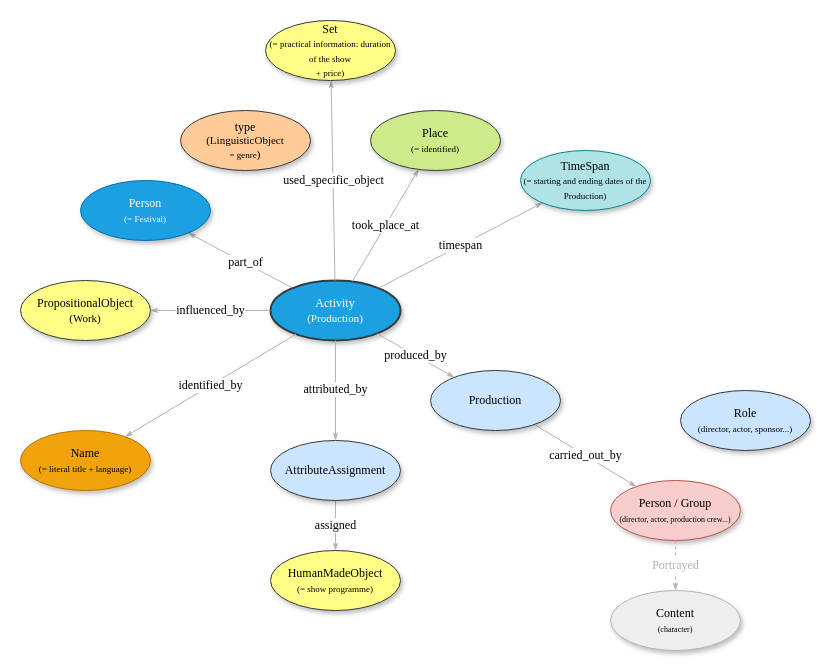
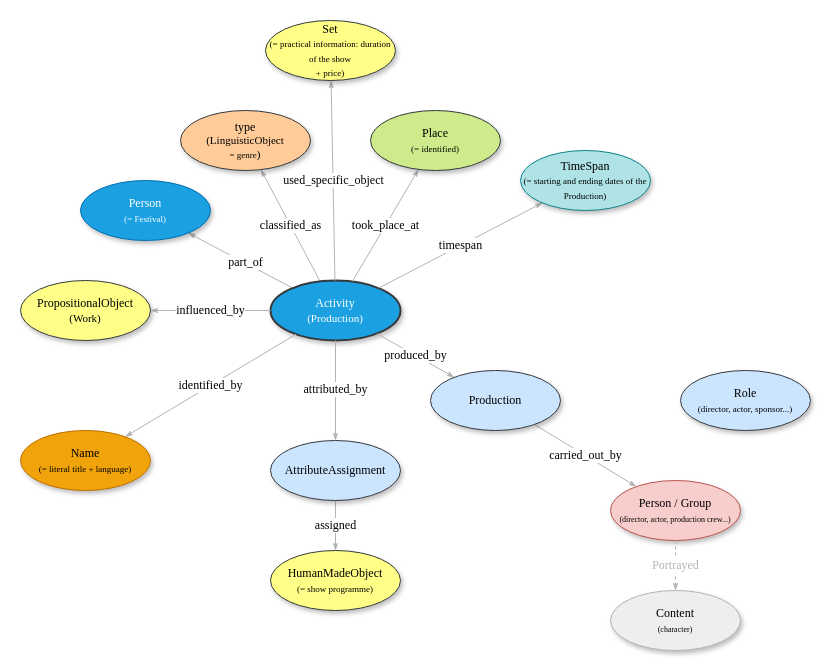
  <mxCell id="0" />
  <mxCell id="1" parent="0" />
  <mxCell id="2" style="edgeStyle=none;rounded=1;html=1;labelBackgroundColor=#FFFFFF;startArrow=none;startFill=0;startSize=5;endArrow=classicThin;endFill=1;endSize=5;jettySize=auto;orthogonalLoop=1;strokeColor=#B3B3B3;strokeWidth=1;fontFamily=Verdana;fontSize=12" parent="1" source="6" target="9" edge="1"><mxGeometry relative="1" as="geometry" /></mxCell>
  <mxCell id="3" value="&lt;font style=&quot;font-size: 12px;&quot; face=&quot;Verdana&quot;&gt;part_of&lt;/font&gt;" style="edgeLabel;html=1;align=center;verticalAlign=middle;resizable=0;points=[];labelBackgroundColor=#FFFFFF;" parent="2" vertex="1" connectable="0"><mxGeometry x="-0.08" y="-1" relative="1" as="geometry"><mxPoint as="offset" /></mxGeometry></mxCell>
+ <mxCell id="4" value="&lt;span style=&quot;background-color: rgb(255, 255, 255);&quot;&gt;classified_as&lt;/span&gt;" style="edgeStyle=none;rounded=1;html=1;labelBackgroundColor=#FFFFFF;startArrow=none;startFill=0;startSize=5;endArrow=classicThin;endFill=1;endSize=5;jettySize=auto;orthogonalLoop=1;strokeColor=#B3B3B3;strokeWidth=1;fontFamily=Verdana;fontSize=12" parent="1" source="6" target="18" edge="1"><mxGeometry relative="1" as="geometry" /></mxCell>
  <mxCell id="5" value="assigned" style="edgeStyle=none;rounded=1;html=1;labelBackgroundColor=#FFFFFF;startArrow=none;startFill=0;startSize=5;endArrow=classicThin;endFill=1;endSize=5;jettySize=auto;orthogonalLoop=1;strokeColor=#B3B3B3;strokeWidth=1;fontFamily=Verdana;fontSize=12" parent="1" source="27" target="11" edge="1"><mxGeometry relative="1" as="geometry"><mxPoint x="210" y="520" as="sourcePoint" /></mxGeometry></mxCell>
  <mxCell id="6" value="&lt;div&gt;Activity&lt;/div&gt;&lt;div&gt;&lt;font style=&quot;font-size: 11px;&quot;&gt;(Production)&lt;/font&gt;&lt;/div&gt;" style="ellipse;whiteSpace=wrap;html=1;rounded=0;shadow=1;comic=0;labelBackgroundColor=none;strokeWidth=2;fontFamily=Verdana;fontSize=12;align=center;fillColor=#1ba1e2;strokeColor=#36393D;fontColor=#ffffff;" parent="1" vertex="1"><mxGeometry x="270" y="280" width="130" height="60" as="geometry" /></mxCell>
  <mxCell id="7" value="took_place_at" style="edgeStyle=none;rounded=1;html=1;labelBackgroundColor=#FFFFFF;startArrow=none;startFill=0;startSize=5;endArrow=classicThin;endFill=1;endSize=5;jettySize=auto;orthogonalLoop=1;strokeColor=#B3B3B3;strokeWidth=1;fontFamily=Verdana;fontSize=12" parent="1" source="6" target="15" edge="1"><mxGeometry relative="1" as="geometry" /></mxCell>
  <mxCell id="8" value="timespan" style="edgeStyle=none;rounded=1;html=1;labelBackgroundColor=#FFFFFF;startArrow=none;startFill=0;startSize=5;endArrow=classicThin;endFill=1;endSize=5;jettySize=auto;orthogonalLoop=1;strokeColor=#B3B3B3;strokeWidth=1;fontFamily=Verdana;fontSize=12" parent="1" source="6" target="14" edge="1"><mxGeometry relative="1" as="geometry" /></mxCell>
  <mxCell id="9" value="&lt;span&gt;Person&lt;/span&gt;&lt;div&gt;&lt;span&gt;&lt;font style=&quot;font-size: 9px;&quot;&gt;(= Festival)&lt;/font&gt;&lt;/span&gt;&lt;/div&gt;" style="ellipse;whiteSpace=wrap;html=1;rounded=0;shadow=1;comic=0;labelBackgroundColor=none;strokeWidth=1;fontFamily=Verdana;fontSize=12;align=center;fillColor=#1ba1e2;strokeColor=#006EAF;fontColor=#ffffff;" parent="1" vertex="1"><mxGeometry x="80" y="180" width="130" height="60" as="geometry" /></mxCell>
  <mxCell id="10" value="carried_out_by" style="edgeStyle=none;rounded=1;html=1;labelBackgroundColor=#FFFFFF;startArrow=none;startFill=0;startSize=5;endArrow=classicThin;endFill=1;endSize=5;jettySize=auto;orthogonalLoop=1;strokeColor=#B3B3B3;strokeWidth=1;fontFamily=Verdana;fontSize=12" parent="1" source="23" target="12" edge="1"><mxGeometry relative="1" as="geometry"><mxPoint x="710" y="390" as="sourcePoint" /></mxGeometry></mxCell>
  <mxCell id="11" value="&lt;span&gt;HumanMadeObject&lt;/span&gt;&lt;div&gt;&lt;span&gt;&lt;font style=&quot;font-size: 9px;&quot;&gt;(= show programme)&lt;/font&gt;&lt;/span&gt;&lt;/div&gt;" style="ellipse;whiteSpace=wrap;html=1;rounded=0;shadow=1;comic=0;labelBackgroundColor=none;strokeWidth=1;fontFamily=Verdana;fontSize=12;align=center;fillColor=#ffff88;strokeColor=#36393d;" parent="1" vertex="1"><mxGeometry x="270" y="550" width="130" height="60" as="geometry" /></mxCell>
  <mxCell id="12" value="&lt;span&gt;Person / Group&lt;/span&gt;&lt;div&gt;&lt;span&gt;&lt;font style=&quot;font-size: 8px;&quot;&gt;(director, actor, production crew...)&lt;/font&gt;&lt;/span&gt;&lt;/div&gt;" style="ellipse;whiteSpace=wrap;html=1;rounded=0;shadow=1;comic=0;labelBackgroundColor=none;strokeWidth=1;fontFamily=Verdana;fontSize=12;align=center;fillColor=#f8cecc;strokeColor=#b85450;" parent="1" vertex="1"><mxGeometry x="610" y="480" width="130" height="60" as="geometry" /></mxCell>
  <mxCell id="13" value="used_specific_object" style="edgeStyle=none;rounded=1;html=1;labelBackgroundColor=#FFFFFF;startArrow=none;startFill=0;startSize=5;endArrow=classicThin;endFill=1;endSize=5;jettySize=auto;orthogonalLoop=1;strokeColor=#B3B3B3;strokeWidth=1;fontFamily=Verdana;fontSize=12" parent="1" source="6" target="16" edge="1"><mxGeometry relative="1" as="geometry" /></mxCell>
  <mxCell id="14" value="&lt;span&gt;TimeSpan&lt;/span&gt;&lt;div&gt;&lt;span&gt;&lt;font style=&quot;font-size: 9px;&quot;&gt;(= starting and ending dates of the Production)&lt;/font&gt;&lt;/span&gt;&lt;/div&gt;" style="ellipse;whiteSpace=wrap;html=1;rounded=0;shadow=1;comic=0;labelBackgroundColor=none;strokeWidth=1;fontFamily=Verdana;fontSize=12;align=center;fillColor=#b0e3e6;strokeColor=#0e8088;" parent="1" vertex="1"><mxGeometry x="520" y="150" width="130" height="60" as="geometry" /></mxCell>
  <mxCell id="15" value="&lt;span&gt;Place&lt;/span&gt;&lt;div&gt;&lt;span&gt;&lt;font style=&quot;font-size: 9px;&quot;&gt;(= identified)&lt;/font&gt;&lt;/span&gt;&lt;/div&gt;" style="ellipse;whiteSpace=wrap;html=1;rounded=0;shadow=1;comic=0;labelBackgroundColor=none;strokeWidth=1;fontFamily=Verdana;fontSize=12;align=center;fillColor=#cdeb8b;strokeColor=#36393d;" parent="1" vertex="1"><mxGeometry x="370" y="110" width="130" height="60" as="geometry" /></mxCell>
  <mxCell id="16" value="Set&lt;div&gt;&lt;font style=&quot;font-size: 9px;&quot;&gt;(= practical information: duration of the show&lt;/font&gt;&lt;/div&gt;&lt;div&gt;&lt;font style=&quot;font-size: 9px;&quot;&gt;+ price)&lt;/font&gt;&lt;/div&gt;" style="ellipse;whiteSpace=wrap;html=1;rounded=0;shadow=1;comic=0;labelBackgroundColor=none;strokeWidth=1;fontFamily=Verdana;fontSize=12;align=center;fillColor=#ffff88;strokeColor=#36393d;" parent="1" vertex="1"><mxGeometry x="265" y="20" width="130" height="60" as="geometry" /></mxCell>
  <mxCell id="17" value="influenced_by" style="edgeStyle=none;rounded=1;html=1;labelBackgroundColor=#FFFFFF;startArrow=none;startFill=0;startSize=5;endArrow=classicThin;endFill=1;endSize=5;jettySize=auto;orthogonalLoop=1;strokeColor=#B3B3B3;strokeWidth=1;fontFamily=Verdana;fontSize=12" parent="1" source="6" target="20" edge="1"><mxGeometry relative="1" as="geometry" /></mxCell>
  <mxCell id="18" value="type&lt;div style=&quot;font-size: 11px;&quot;&gt;(&lt;font style=&quot;font-size: 11px;&quot;&gt;LinguisticObject&lt;/font&gt;&lt;/div&gt;&lt;div style=&quot;&quot;&gt;&lt;font style=&quot;font-size: 9px;&quot;&gt; = genre&lt;/font&gt;&lt;span style=&quot;font-size: 11px;&quot;&gt;)&lt;/span&gt;&lt;/div&gt;" style="ellipse;whiteSpace=wrap;html=1;rounded=0;shadow=1;comic=0;labelBackgroundColor=none;strokeWidth=1;fontFamily=Verdana;fontSize=12;align=center;rotation=0;fillColor=#ffcc99;strokeColor=#36393d;" parent="1" vertex="1"><mxGeometry x="180" y="110" width="130" height="60" as="geometry" /></mxCell>
  <mxCell id="19" value="identified_by" style="edgeStyle=none;rounded=1;html=1;labelBackgroundColor=#FFFFFF;startArrow=none;startFill=0;startSize=5;endArrow=classicThin;endFill=1;endSize=5;jettySize=auto;orthogonalLoop=1;strokeColor=#B3B3B3;strokeWidth=1;fontFamily=Verdana;fontSize=12" parent="1" source="6" target="21" edge="1"><mxGeometry relative="1" as="geometry" /></mxCell>
  <mxCell id="20" value="&lt;span&gt;PropositionalObject&lt;/span&gt;&lt;div&gt;&lt;span&gt;&lt;font style=&quot;font-size: 11px;&quot;&gt;(Work)&lt;/font&gt;&lt;/span&gt;&lt;/div&gt;" style="ellipse;whiteSpace=wrap;html=1;rounded=0;shadow=1;comic=0;labelBackgroundColor=none;strokeWidth=1;fontFamily=Verdana;fontSize=12;align=center;rotation=0;fillColor=#ffff88;strokeColor=#36393d;" parent="1" vertex="1"><mxGeometry x="20" y="280" width="130" height="60" as="geometry" /></mxCell>
  <mxCell id="21" value="&lt;span&gt;Name&lt;/span&gt;&lt;div&gt;&lt;span&gt;&lt;font style=&quot;font-size: 9px;&quot;&gt;(= literal title + language)&lt;/font&gt;&lt;/span&gt;&lt;/div&gt;" style="ellipse;whiteSpace=wrap;html=1;rounded=0;shadow=1;comic=0;labelBackgroundColor=none;strokeWidth=1;fontFamily=Verdana;fontSize=12;align=center;rotation=0;fillColor=#f0a30a;strokeColor=#BD7000;fontColor=#000000;" parent="1" vertex="1"><mxGeometry x="20" y="430" width="130" height="60" as="geometry" /></mxCell>
  <mxCell id="22" value="produced_by" style="edgeStyle=none;rounded=1;html=1;labelBackgroundColor=#FFFFFF;startArrow=none;startFill=0;startSize=5;endArrow=classicThin;endFill=1;endSize=5;jettySize=auto;orthogonalLoop=1;strokeColor=#B3B3B3;strokeWidth=1;fontFamily=Verdana;fontSize=12" parent="1" source="6" target="23" edge="1"><mxGeometry relative="1" as="geometry"><mxPoint x="531.937" y="-65.003" as="sourcePoint" /></mxGeometry></mxCell>
  <mxCell id="23" value="&lt;span&gt;Production&lt;/span&gt;" style="ellipse;whiteSpace=wrap;html=1;rounded=0;shadow=1;comic=0;labelBackgroundColor=none;strokeWidth=1;fontFamily=Verdana;fontSize=12;align=center;fillColor=#cce5ff;strokeColor=#36393d;" parent="1" vertex="1"><mxGeometry x="430" y="370" width="130" height="60" as="geometry" /></mxCell>
- <mxCell id="24" value="&lt;span&gt;Role&lt;/span&gt;&lt;div&gt;&lt;span&gt;&lt;font style=&quot;font-size: 9px;&quot;&gt;(director, actor, sponsor...)&lt;/font&gt;&lt;/span&gt;&lt;/div&gt;" style="ellipse;whiteSpace=wrap;html=1;rounded=0;shadow=1;comic=0;labelBackgroundColor=none;strokeWidth=1;fontFamily=Verdana;fontSize=12;align=center;fillColor=#cce5ff;strokeColor=#36393d;" parent="1" vertex="1"><mxGeometry x="680" y="390" width="130" height="60" as="geometry" /></mxCell>
+ <mxCell id="24" value="&lt;span&gt;Role&lt;/span&gt;&lt;div&gt;&lt;span&gt;&lt;font style=&quot;font-size: 9px;&quot;&gt;(director, actor, sponsor...)&lt;/font&gt;&lt;/span&gt;&lt;/div&gt;" style="ellipse;whiteSpace=wrap;html=1;rounded=0;shadow=1;comic=0;labelBackgroundColor=none;strokeWidth=1;fontFamily=Verdana;fontSize=12;align=center;fillColor=#cce5ff;strokeColor=#36393d;" parent="1" vertex="1"><mxGeometry x="680" y="370" width="130" height="60" as="geometry" /></mxCell>
  <mxCell id="25" value="" style="edgeStyle=none;rounded=1;html=1;labelBackgroundColor=#FFFFFF;startArrow=none;startFill=0;startSize=5;endArrow=classicThin;endFill=1;endSize=5;jettySize=auto;orthogonalLoop=1;strokeColor=#B3B3B3;strokeWidth=1;fontFamily=Verdana;fontSize=12" parent="1" source="6" target="27" edge="1"><mxGeometry relative="1" as="geometry"><mxPoint x="330" as="sourcePoint" y="360" /></mxGeometry></mxCell>
  <mxCell id="26" value="&lt;font face=&quot;Verdana&quot; style=&quot;font-size: 12px;&quot;&gt;attributed_by&lt;/font&gt;" style="edgeLabel;html=1;align=center;verticalAlign=middle;resizable=0;points=[];" parent="25" vertex="1" connectable="0"><mxGeometry x="-0.041" y="-1" relative="1" as="geometry"><mxPoint as="offset" /></mxGeometry></mxCell>
  <mxCell id="27" value="&lt;div&gt;&lt;font style=&quot;&quot;&gt;AttributeAssignment&lt;/font&gt;&lt;/div&gt;" style="ellipse;whiteSpace=wrap;html=1;rounded=0;shadow=1;comic=0;labelBackgroundColor=none;strokeWidth=1;fontFamily=Verdana;fontSize=12;align=center;fillColor=#cce5ff;strokeColor=#36393d;" parent="1" vertex="1"><mxGeometry x="270" y="440" width="130" height="60" as="geometry" /></mxCell>
  <mxCell id="28" value="&lt;div&gt;&lt;font style=&quot;&quot;&gt;Content&lt;/font&gt;&lt;/div&gt;&lt;div&gt;&lt;font style=&quot;font-size: 8px;&quot;&gt;(character)&lt;/font&gt;&lt;/div&gt;" style="ellipse;whiteSpace=wrap;html=1;rounded=0;shadow=1;comic=0;labelBackgroundColor=none;strokeWidth=1;fontFamily=Verdana;fontSize=12;align=center;fillColor=#eeeeee;strokeColor=#B3B3B3;" parent="1" vertex="1"><mxGeometry x="610" y="590" width="130" height="60" as="geometry" /></mxCell>
  <mxCell id="29" value="&lt;font style=&quot;color: rgb(179, 179, 179);&quot;&gt;Portrayed&lt;/font&gt;" style="edgeStyle=none;rounded=1;html=1;labelBackgroundColor=#FFFFFF;startArrow=none;startFill=0;startSize=5;endArrow=classicThin;endFill=1;endSize=5;jettySize=auto;orthogonalLoop=1;strokeColor=#B3B3B3;strokeWidth=1;fontFamily=Verdana;fontSize=12;dashed=1;" parent="1" source="12" target="28" edge="1"><mxGeometry relative="1" as="geometry"><mxPoint x="590" y="390" as="sourcePoint" /><mxPoint x="710" y="390" as="targetPoint" /></mxGeometry></mxCell>
